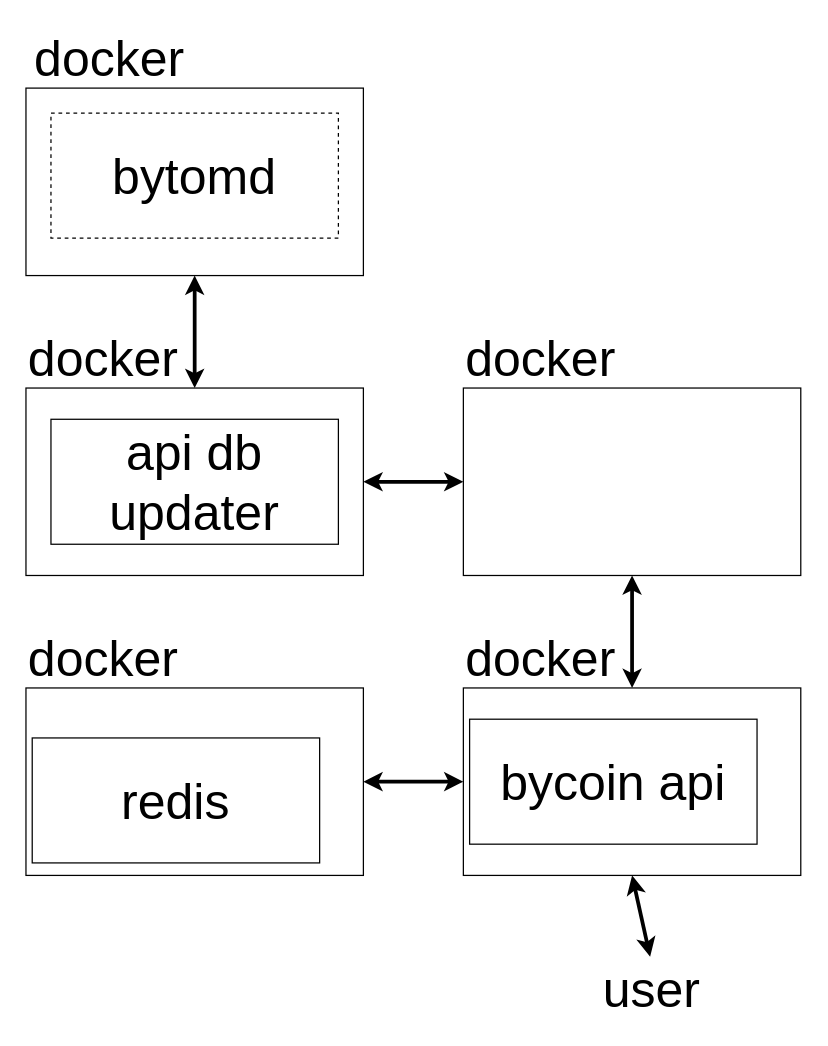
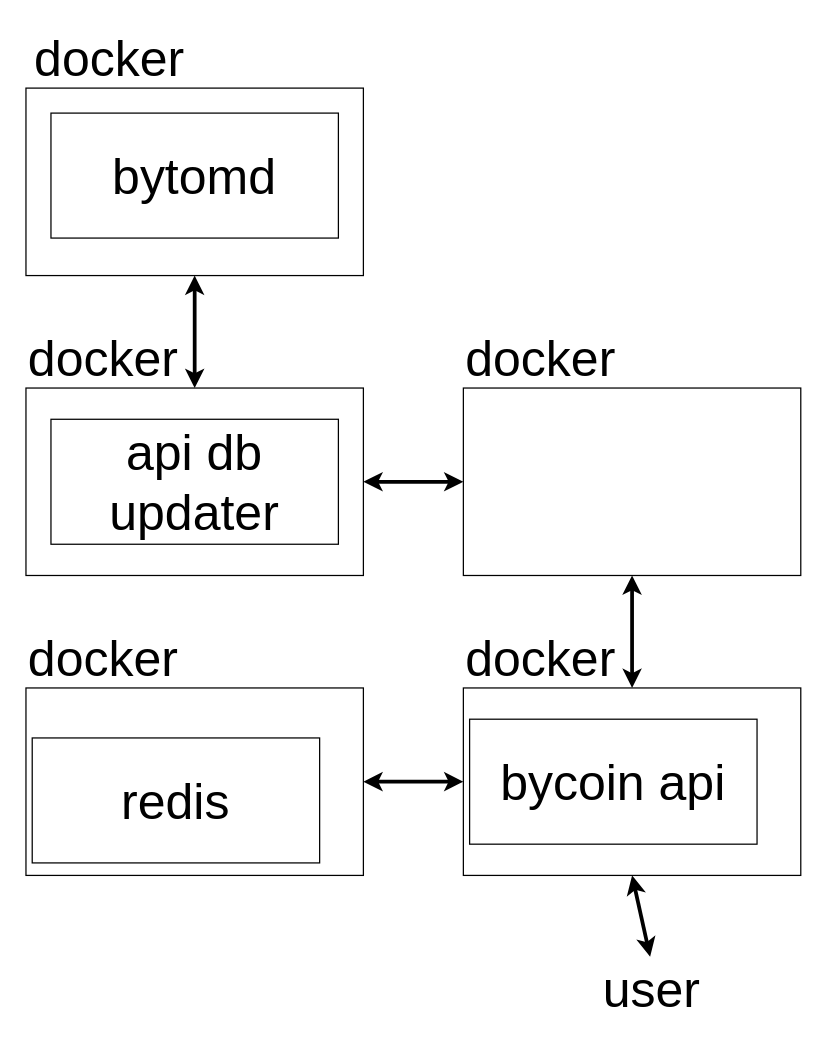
  <mxCell id="0" />
  <mxCell id="1" parent="0" />
  <mxCell id="2" style="edgeStyle=none;rounded=0;orthogonalLoop=1;jettySize=auto;html=1;startArrow=classic;startFill=1;strokeColor=#000000;strokeWidth=3;fontSize=40;" parent="1" source="3" target="7" edge="1"><mxGeometry relative="1" as="geometry" /></mxCell>
  <mxCell id="3" value="" style="rounded=0;whiteSpace=wrap;html=1;" parent="1" vertex="1"><mxGeometry x="20" y="70" width="270" height="150" as="geometry" /></mxCell>
- <mxCell id="4" value="bytomd" style="rounded=0;whiteSpace=wrap;html=1;fontSize=40;dashed=1;" parent="1" vertex="1"><mxGeometry x="40" y="90" width="230" height="100" as="geometry" /></mxCell>
+ <mxCell id="4" value="bytomd" style="rounded=0;whiteSpace=wrap;html=1;fontSize=40;" parent="1" vertex="1"><mxGeometry x="40" y="90" width="230" height="100" as="geometry" /></mxCell>
  <mxCell id="5" value="docker" style="text;html=1;resizable=0;points=[];autosize=1;align=left;verticalAlign=top;spacingTop=-4;fontSize=40;" parent="1" vertex="1"><mxGeometry x="25" y="20" width="140" height="50" as="geometry" /></mxCell>
  <mxCell id="6" style="edgeStyle=none;rounded=0;orthogonalLoop=1;jettySize=auto;html=1;exitX=1;exitY=0.5;exitDx=0;exitDy=0;entryX=0;entryY=0.5;entryDx=0;entryDy=0;startArrow=classic;startFill=1;strokeColor=#000000;strokeWidth=3;fontSize=40;" parent="1" source="7" target="11" edge="1"><mxGeometry relative="1" as="geometry" /></mxCell>
  <mxCell id="7" value="" style="rounded=0;whiteSpace=wrap;html=1;" parent="1" vertex="1"><mxGeometry x="20" y="310" width="270" height="150" as="geometry" /></mxCell>
  <mxCell id="8" value="api db updater" style="rounded=0;whiteSpace=wrap;html=1;fontSize=40;" parent="1" vertex="1"><mxGeometry x="40" y="335" width="230" height="100" as="geometry" /></mxCell>
  <mxCell id="9" value="docker" style="text;html=1;resizable=0;points=[];autosize=1;align=left;verticalAlign=top;spacingTop=-4;fontSize=40;" parent="1" vertex="1"><mxGeometry x="20" y="260" width="140" height="50" as="geometry" /></mxCell>
  <mxCell id="10" style="edgeStyle=none;rounded=0;orthogonalLoop=1;jettySize=auto;html=1;startArrow=classic;startFill=1;strokeColor=#000000;strokeWidth=3;fontSize=40;" parent="1" source="11" target="13" edge="1"><mxGeometry relative="1" as="geometry" /></mxCell>
  <mxCell id="11" value="" style="rounded=0;whiteSpace=wrap;html=1;" parent="1" vertex="1"><mxGeometry x="370" y="310" width="270" height="150" as="geometry" /></mxCell>
  <mxCell id="12" value="docker" style="text;html=1;resizable=0;points=[];autosize=1;align=left;verticalAlign=top;spacingTop=-4;fontSize=40;" parent="1" vertex="1"><mxGeometry x="370" y="260" width="140" height="50" as="geometry" /></mxCell>
  <mxCell id="13" value="" style="rounded=0;whiteSpace=wrap;html=1;" parent="1" vertex="1"><mxGeometry x="370" y="550" width="270" height="150" as="geometry" /></mxCell>
  <mxCell id="14" value="bycoin api" style="rounded=0;whiteSpace=wrap;html=1;fontSize=40;" parent="1" vertex="1"><mxGeometry x="375" y="575" width="230" height="100" as="geometry" /></mxCell>
  <mxCell id="15" value="docker" style="text;html=1;resizable=0;points=[];autosize=1;align=left;verticalAlign=top;spacingTop=-4;fontSize=40;" parent="1" vertex="1"><mxGeometry x="370" y="500" width="140" height="50" as="geometry" /></mxCell>
  <mxCell id="16" style="edgeStyle=none;rounded=0;orthogonalLoop=1;jettySize=auto;html=1;exitX=1;exitY=0.5;exitDx=0;exitDy=0;entryX=0;entryY=0.5;entryDx=0;entryDy=0;startArrow=classic;startFill=1;strokeColor=#000000;strokeWidth=3;fontSize=40;" parent="1" source="17" target="13" edge="1"><mxGeometry relative="1" as="geometry" /></mxCell>
  <mxCell id="17" value="" style="rounded=0;whiteSpace=wrap;html=1;" parent="1" vertex="1"><mxGeometry x="20" y="550" width="270" height="150" as="geometry" /></mxCell>
  <mxCell id="18" value="redis" style="rounded=0;whiteSpace=wrap;html=1;fontSize=40;" parent="1" vertex="1"><mxGeometry x="25" y="590" width="230" height="100" as="geometry" /></mxCell>
  <mxCell id="19" value="docker" style="text;html=1;resizable=0;points=[];autosize=1;align=left;verticalAlign=top;spacingTop=-4;fontSize=40;" parent="1" vertex="1"><mxGeometry x="20" y="500" width="140" height="50" as="geometry" /></mxCell>
  <mxCell id="20" style="edgeStyle=none;rounded=0;orthogonalLoop=1;jettySize=auto;html=1;entryX=0.5;entryY=1;entryDx=0;entryDy=0;startArrow=classic;startFill=1;strokeColor=#000000;strokeWidth=3;fontSize=40;endArrow=classic;endFill=1;" parent="1" source="21" target="13" edge="1"><mxGeometry relative="1" as="geometry" /></mxCell>
  <mxCell id="21" value="user" style="text;html=1;resizable=0;points=[];autosize=1;align=left;verticalAlign=top;spacingTop=-4;fontSize=40;" parent="1" vertex="1"><mxGeometry x="480" y="765" width="90" height="50" as="geometry" /></mxCell>
